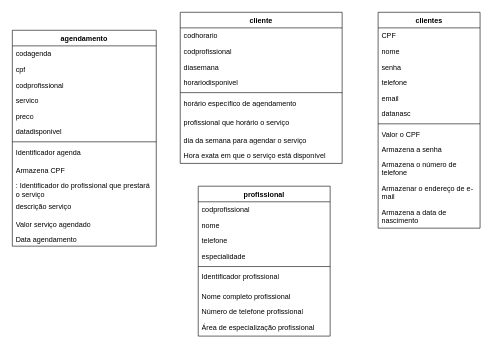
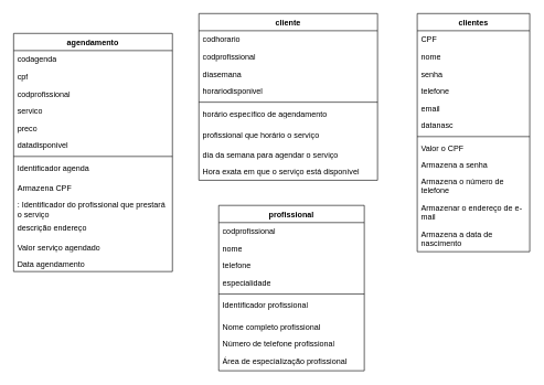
  <mxCell id="0" />
  <mxCell id="1" parent="0" />
  <mxCell id="2" value="clientes" style="swimlane;fontStyle=1;align=center;verticalAlign=top;childLayout=stackLayout;horizontal=1;startSize=26;horizontalStack=0;resizeParent=1;resizeParentMax=0;resizeLast=0;collapsible=1;marginBottom=0;whiteSpace=wrap;html=1;" vertex="1" parent="1"><mxGeometry x="630" y="20" width="170" height="360" as="geometry" /></mxCell>
  <mxCell id="3" value="CPF" style="text;strokeColor=none;fillColor=none;align=left;verticalAlign=top;spacingLeft=4;spacingRight=4;overflow=hidden;rotatable=0;points=[[0,0.5],[1,0.5]];portConstraint=eastwest;whiteSpace=wrap;html=1;" vertex="1" parent="2"><mxGeometry y="26" width="170" height="26" as="geometry" /></mxCell>
  <mxCell id="4" value="nome" style="text;strokeColor=none;fillColor=none;align=left;verticalAlign=top;spacingLeft=4;spacingRight=4;overflow=hidden;rotatable=0;points=[[0,0.5],[1,0.5]];portConstraint=eastwest;whiteSpace=wrap;html=1;" vertex="1" parent="2"><mxGeometry y="52" width="170" height="26" as="geometry" /></mxCell>
  <mxCell id="5" value="senha" style="text;strokeColor=none;fillColor=none;align=left;verticalAlign=top;spacingLeft=4;spacingRight=4;overflow=hidden;rotatable=0;points=[[0,0.5],[1,0.5]];portConstraint=eastwest;whiteSpace=wrap;html=1;" vertex="1" parent="2"><mxGeometry y="78" width="170" height="26" as="geometry" /></mxCell>
  <mxCell id="6" value="telefone" style="text;strokeColor=none;fillColor=none;align=left;verticalAlign=top;spacingLeft=4;spacingRight=4;overflow=hidden;rotatable=0;points=[[0,0.5],[1,0.5]];portConstraint=eastwest;whiteSpace=wrap;html=1;" vertex="1" parent="2"><mxGeometry y="104" width="170" height="26" as="geometry" /></mxCell>
  <mxCell id="7" value="email" style="text;strokeColor=none;fillColor=none;align=left;verticalAlign=top;spacingLeft=4;spacingRight=4;overflow=hidden;rotatable=0;points=[[0,0.5],[1,0.5]];portConstraint=eastwest;whiteSpace=wrap;html=1;" vertex="1" parent="2"><mxGeometry y="130" width="170" height="26" as="geometry" /></mxCell>
  <mxCell id="8" value="datanasc" style="text;strokeColor=none;fillColor=none;align=left;verticalAlign=top;spacingLeft=4;spacingRight=4;overflow=hidden;rotatable=0;points=[[0,0.5],[1,0.5]];portConstraint=eastwest;whiteSpace=wrap;html=1;" vertex="1" parent="2"><mxGeometry y="156" width="170" height="26" as="geometry" /></mxCell>
  <mxCell id="9" value="" style="line;strokeWidth=1;fillColor=none;align=left;verticalAlign=middle;spacingTop=-1;spacingLeft=3;spacingRight=3;rotatable=0;labelPosition=right;points=[];portConstraint=eastwest;strokeColor=inherit;" vertex="1" parent="2"><mxGeometry y="182" width="170" height="8" as="geometry" /></mxCell>
  <mxCell id="10" value="Valor o CPF" style="text;strokeColor=none;fillColor=none;align=left;verticalAlign=top;spacingLeft=4;spacingRight=4;overflow=hidden;rotatable=0;points=[[0,0.5],[1,0.5]];portConstraint=eastwest;whiteSpace=wrap;html=1;" vertex="1" parent="2"><mxGeometry y="190" width="170" height="26" as="geometry" /></mxCell>
  <mxCell id="11" value="Armazena a senha" style="text;strokeColor=none;fillColor=none;align=left;verticalAlign=top;spacingLeft=4;spacingRight=4;overflow=hidden;rotatable=0;points=[[0,0.5],[1,0.5]];portConstraint=eastwest;whiteSpace=wrap;html=1;" vertex="1" parent="2"><mxGeometry y="216" width="170" height="24" as="geometry" /></mxCell>
  <mxCell id="12" value="Armazena o número de telefone" style="text;strokeColor=none;fillColor=none;align=left;verticalAlign=top;spacingLeft=4;spacingRight=4;overflow=hidden;rotatable=0;points=[[0,0.5],[1,0.5]];portConstraint=eastwest;whiteSpace=wrap;html=1;" vertex="1" parent="2"><mxGeometry y="240" width="170" height="40" as="geometry" /></mxCell>
  <mxCell id="13" value="Armazenar o endereço de e-mail" style="text;strokeColor=none;fillColor=none;align=left;verticalAlign=top;spacingLeft=4;spacingRight=4;overflow=hidden;rotatable=0;points=[[0,0.5],[1,0.5]];portConstraint=eastwest;whiteSpace=wrap;html=1;" vertex="1" parent="2"><mxGeometry y="280" width="170" height="40" as="geometry" /></mxCell>
  <mxCell id="14" value="Armazena a data de nascimento" style="text;strokeColor=none;fillColor=none;align=left;verticalAlign=top;spacingLeft=4;spacingRight=4;overflow=hidden;rotatable=0;points=[[0,0.5],[1,0.5]];portConstraint=eastwest;whiteSpace=wrap;html=1;" vertex="1" parent="2"><mxGeometry y="320" width="170" height="40" as="geometry" /></mxCell>
  <mxCell id="15" value="agendamento" style="swimlane;fontStyle=1;align=center;verticalAlign=top;childLayout=stackLayout;horizontal=1;startSize=26;horizontalStack=0;resizeParent=1;resizeParentMax=0;resizeLast=0;collapsible=1;marginBottom=0;whiteSpace=wrap;html=1;" vertex="1" parent="1"><mxGeometry x="20" y="50" width="240" height="360" as="geometry" /></mxCell>
  <mxCell id="16" value="codagenda" style="text;strokeColor=none;fillColor=none;align=left;verticalAlign=top;spacingLeft=4;spacingRight=4;overflow=hidden;rotatable=0;points=[[0,0.5],[1,0.5]];portConstraint=eastwest;whiteSpace=wrap;html=1;" vertex="1" parent="15"><mxGeometry y="26" width="240" height="26" as="geometry" /></mxCell>
  <mxCell id="17" value="cpf" style="text;strokeColor=none;fillColor=none;align=left;verticalAlign=top;spacingLeft=4;spacingRight=4;overflow=hidden;rotatable=0;points=[[0,0.5],[1,0.5]];portConstraint=eastwest;whiteSpace=wrap;html=1;" vertex="1" parent="15"><mxGeometry y="52" width="240" height="26" as="geometry" /></mxCell>
  <mxCell id="18" value="&lt;div&gt;codprofissional&lt;/div&gt;" style="text;strokeColor=none;fillColor=none;align=left;verticalAlign=top;spacingLeft=4;spacingRight=4;overflow=hidden;rotatable=0;points=[[0,0.5],[1,0.5]];portConstraint=eastwest;whiteSpace=wrap;html=1;" vertex="1" parent="15"><mxGeometry y="78" width="240" height="26" as="geometry" /></mxCell>
  <mxCell id="19" value="servico" style="text;strokeColor=none;fillColor=none;align=left;verticalAlign=top;spacingLeft=4;spacingRight=4;overflow=hidden;rotatable=0;points=[[0,0.5],[1,0.5]];portConstraint=eastwest;whiteSpace=wrap;html=1;" vertex="1" parent="15"><mxGeometry y="104" width="240" height="26" as="geometry" /></mxCell>
  <mxCell id="20" value="preco" style="text;strokeColor=none;fillColor=none;align=left;verticalAlign=top;spacingLeft=4;spacingRight=4;overflow=hidden;rotatable=0;points=[[0,0.5],[1,0.5]];portConstraint=eastwest;whiteSpace=wrap;html=1;" vertex="1" parent="15"><mxGeometry y="130" width="240" height="26" as="geometry" /></mxCell>
  <mxCell id="21" value="datadisponivel" style="text;strokeColor=none;fillColor=none;align=left;verticalAlign=top;spacingLeft=4;spacingRight=4;overflow=hidden;rotatable=0;points=[[0,0.5],[1,0.5]];portConstraint=eastwest;whiteSpace=wrap;html=1;" vertex="1" parent="15"><mxGeometry y="156" width="240" height="26" as="geometry" /></mxCell>
  <mxCell id="22" value="" style="line;strokeWidth=1;fillColor=none;align=left;verticalAlign=middle;spacingTop=-1;spacingLeft=3;spacingRight=3;rotatable=0;labelPosition=right;points=[];portConstraint=eastwest;strokeColor=inherit;" vertex="1" parent="15"><mxGeometry y="182" width="240" height="8" as="geometry" /></mxCell>
  <mxCell id="23" value="Identificador agenda" style="text;strokeColor=none;fillColor=none;align=left;verticalAlign=top;spacingLeft=4;spacingRight=4;overflow=hidden;rotatable=0;points=[[0,0.5],[1,0.5]];portConstraint=eastwest;whiteSpace=wrap;html=1;" vertex="1" parent="15"><mxGeometry y="190" width="240" height="30" as="geometry" /></mxCell>
  <mxCell id="24" value="Armazena CPF" style="text;strokeColor=none;fillColor=none;align=left;verticalAlign=top;spacingLeft=4;spacingRight=4;overflow=hidden;rotatable=0;points=[[0,0.5],[1,0.5]];portConstraint=eastwest;whiteSpace=wrap;html=1;" vertex="1" parent="15"><mxGeometry y="220" width="240" height="26" as="geometry" /></mxCell>
  <mxCell id="25" value=": Identificador do profissional que prestará o serviço" style="text;strokeColor=none;fillColor=none;align=left;verticalAlign=top;spacingLeft=4;spacingRight=4;overflow=hidden;rotatable=0;points=[[0,0.5],[1,0.5]];portConstraint=eastwest;whiteSpace=wrap;html=1;" vertex="1" parent="15"><mxGeometry y="246" width="240" height="34" as="geometry" /></mxCell>
- <mxCell id="26" value="descrição serviço" style="text;strokeColor=none;fillColor=none;align=left;verticalAlign=top;spacingLeft=4;spacingRight=4;overflow=hidden;rotatable=0;points=[[0,0.5],[1,0.5]];portConstraint=eastwest;whiteSpace=wrap;html=1;" vertex="1" parent="15"><mxGeometry y="280" width="240" height="30" as="geometry" /></mxCell>
+ <mxCell id="26" value="descrição endereço" style="text;strokeColor=none;fillColor=none;align=left;verticalAlign=top;spacingLeft=4;spacingRight=4;overflow=hidden;rotatable=0;points=[[0,0.5],[1,0.5]];portConstraint=eastwest;whiteSpace=wrap;html=1;" vertex="1" parent="15"><mxGeometry y="280" width="240" height="30" as="geometry" /></mxCell>
  <mxCell id="27" value="Valor serviço agendado" style="text;strokeColor=none;fillColor=none;align=left;verticalAlign=top;spacingLeft=4;spacingRight=4;overflow=hidden;rotatable=0;points=[[0,0.5],[1,0.5]];portConstraint=eastwest;whiteSpace=wrap;html=1;" vertex="1" parent="15"><mxGeometry y="310" width="240" height="26" as="geometry" /></mxCell>
  <mxCell id="28" value="Data agendamento" style="text;strokeColor=none;fillColor=none;align=left;verticalAlign=top;spacingLeft=4;spacingRight=4;overflow=hidden;rotatable=0;points=[[0,0.5],[1,0.5]];portConstraint=eastwest;whiteSpace=wrap;html=1;" vertex="1" parent="15"><mxGeometry y="336" width="240" height="24" as="geometry" /></mxCell>
  <mxCell id="29" value="cliente" style="swimlane;fontStyle=1;align=center;verticalAlign=top;childLayout=stackLayout;horizontal=1;startSize=26;horizontalStack=0;resizeParent=1;resizeParentMax=0;resizeLast=0;collapsible=1;marginBottom=0;whiteSpace=wrap;html=1;" vertex="1" parent="1"><mxGeometry x="300" y="20" width="270" height="252" as="geometry" /></mxCell>
  <mxCell id="30" value="codhorario" style="text;strokeColor=none;fillColor=none;align=left;verticalAlign=top;spacingLeft=4;spacingRight=4;overflow=hidden;rotatable=0;points=[[0,0.5],[1,0.5]];portConstraint=eastwest;whiteSpace=wrap;html=1;" vertex="1" parent="29"><mxGeometry y="26" width="270" height="26" as="geometry" /></mxCell>
  <mxCell id="31" value="codprofissional" style="text;strokeColor=none;fillColor=none;align=left;verticalAlign=top;spacingLeft=4;spacingRight=4;overflow=hidden;rotatable=0;points=[[0,0.5],[1,0.5]];portConstraint=eastwest;whiteSpace=wrap;html=1;" vertex="1" parent="29"><mxGeometry y="52" width="270" height="26" as="geometry" /></mxCell>
  <mxCell id="32" value="diasemana" style="text;strokeColor=none;fillColor=none;align=left;verticalAlign=top;spacingLeft=4;spacingRight=4;overflow=hidden;rotatable=0;points=[[0,0.5],[1,0.5]];portConstraint=eastwest;whiteSpace=wrap;html=1;" vertex="1" parent="29"><mxGeometry y="78" width="270" height="26" as="geometry" /></mxCell>
  <mxCell id="33" value="horariodisponivel" style="text;strokeColor=none;fillColor=none;align=left;verticalAlign=top;spacingLeft=4;spacingRight=4;overflow=hidden;rotatable=0;points=[[0,0.5],[1,0.5]];portConstraint=eastwest;whiteSpace=wrap;html=1;" vertex="1" parent="29"><mxGeometry y="104" width="270" height="26" as="geometry" /></mxCell>
  <mxCell id="34" value="" style="line;strokeWidth=1;fillColor=none;align=left;verticalAlign=middle;spacingTop=-1;spacingLeft=3;spacingRight=3;rotatable=0;labelPosition=right;points=[];portConstraint=eastwest;strokeColor=inherit;" vertex="1" parent="29"><mxGeometry y="130" width="270" height="8" as="geometry" /></mxCell>
  <mxCell id="35" value="horário específico de agendamento" style="text;strokeColor=none;fillColor=none;align=left;verticalAlign=top;spacingLeft=4;spacingRight=4;overflow=hidden;rotatable=0;points=[[0,0.5],[1,0.5]];portConstraint=eastwest;whiteSpace=wrap;html=1;" vertex="1" parent="29"><mxGeometry y="138" width="270" height="32" as="geometry" /></mxCell>
  <mxCell id="36" value="profissional que horário o serviço" style="text;strokeColor=none;fillColor=none;align=left;verticalAlign=top;spacingLeft=4;spacingRight=4;overflow=hidden;rotatable=0;points=[[0,0.5],[1,0.5]];portConstraint=eastwest;whiteSpace=wrap;html=1;" vertex="1" parent="29"><mxGeometry y="170" width="270" height="30" as="geometry" /></mxCell>
  <mxCell id="37" value="dia da semana para agendar o serviço" style="text;strokeColor=none;fillColor=none;align=left;verticalAlign=top;spacingLeft=4;spacingRight=4;overflow=hidden;rotatable=0;points=[[0,0.5],[1,0.5]];portConstraint=eastwest;whiteSpace=wrap;html=1;" vertex="1" parent="29"><mxGeometry y="200" width="270" height="26" as="geometry" /></mxCell>
  <mxCell id="38" value="Hora exata em que o serviço está disponível" style="text;strokeColor=none;fillColor=none;align=left;verticalAlign=top;spacingLeft=4;spacingRight=4;overflow=hidden;rotatable=0;points=[[0,0.5],[1,0.5]];portConstraint=eastwest;whiteSpace=wrap;html=1;" vertex="1" parent="29"><mxGeometry y="226" width="270" height="26" as="geometry" /></mxCell>
  <mxCell id="39" value="profissional" style="swimlane;fontStyle=1;align=center;verticalAlign=top;childLayout=stackLayout;horizontal=1;startSize=26;horizontalStack=0;resizeParent=1;resizeParentMax=0;resizeLast=0;collapsible=1;marginBottom=0;whiteSpace=wrap;html=1;" vertex="1" parent="1"><mxGeometry x="330" y="310" width="220" height="250" as="geometry" /></mxCell>
  <mxCell id="40" value="codprofissional" style="text;strokeColor=none;fillColor=none;align=left;verticalAlign=top;spacingLeft=4;spacingRight=4;overflow=hidden;rotatable=0;points=[[0,0.5],[1,0.5]];portConstraint=eastwest;whiteSpace=wrap;html=1;" vertex="1" parent="39"><mxGeometry y="26" width="220" height="26" as="geometry" /></mxCell>
  <mxCell id="41" value="nome" style="text;strokeColor=none;fillColor=none;align=left;verticalAlign=top;spacingLeft=4;spacingRight=4;overflow=hidden;rotatable=0;points=[[0,0.5],[1,0.5]];portConstraint=eastwest;whiteSpace=wrap;html=1;" vertex="1" parent="39"><mxGeometry y="52" width="220" height="26" as="geometry" /></mxCell>
  <mxCell id="42" value="telefone" style="text;strokeColor=none;fillColor=none;align=left;verticalAlign=top;spacingLeft=4;spacingRight=4;overflow=hidden;rotatable=0;points=[[0,0.5],[1,0.5]];portConstraint=eastwest;whiteSpace=wrap;html=1;" vertex="1" parent="39"><mxGeometry y="78" width="220" height="26" as="geometry" /></mxCell>
  <mxCell id="43" value="especialidade" style="text;strokeColor=none;fillColor=none;align=left;verticalAlign=top;spacingLeft=4;spacingRight=4;overflow=hidden;rotatable=0;points=[[0,0.5],[1,0.5]];portConstraint=eastwest;whiteSpace=wrap;html=1;" vertex="1" parent="39"><mxGeometry y="104" width="220" height="26" as="geometry" /></mxCell>
  <mxCell id="44" value="" style="line;strokeWidth=1;fillColor=none;align=left;verticalAlign=middle;spacingTop=-1;spacingLeft=3;spacingRight=3;rotatable=0;labelPosition=right;points=[];portConstraint=eastwest;strokeColor=inherit;" vertex="1" parent="39"><mxGeometry y="130" width="220" height="8" as="geometry" /></mxCell>
  <mxCell id="45" value="Identificador profissional" style="text;strokeColor=none;fillColor=none;align=left;verticalAlign=top;spacingLeft=4;spacingRight=4;overflow=hidden;rotatable=0;points=[[0,0.5],[1,0.5]];portConstraint=eastwest;whiteSpace=wrap;html=1;" vertex="1" parent="39"><mxGeometry y="138" width="220" height="32" as="geometry" /></mxCell>
  <mxCell id="46" value="Nome completo profissional" style="text;strokeColor=none;fillColor=none;align=left;verticalAlign=top;spacingLeft=4;spacingRight=4;overflow=hidden;rotatable=0;points=[[0,0.5],[1,0.5]];portConstraint=eastwest;whiteSpace=wrap;html=1;" vertex="1" parent="39"><mxGeometry y="170" width="220" height="26" as="geometry" /></mxCell>
  <mxCell id="47" value="Número de telefone profissional" style="text;strokeColor=none;fillColor=none;align=left;verticalAlign=top;spacingLeft=4;spacingRight=4;overflow=hidden;rotatable=0;points=[[0,0.5],[1,0.5]];portConstraint=eastwest;whiteSpace=wrap;html=1;" vertex="1" parent="39"><mxGeometry y="196" width="220" height="26" as="geometry" /></mxCell>
  <mxCell id="48" value="Área de especialização profissional" style="text;strokeColor=none;fillColor=none;align=left;verticalAlign=top;spacingLeft=4;spacingRight=4;overflow=hidden;rotatable=0;points=[[0,0.5],[1,0.5]];portConstraint=eastwest;whiteSpace=wrap;html=1;" vertex="1" parent="39"><mxGeometry y="222" width="220" height="28" as="geometry" /></mxCell>
